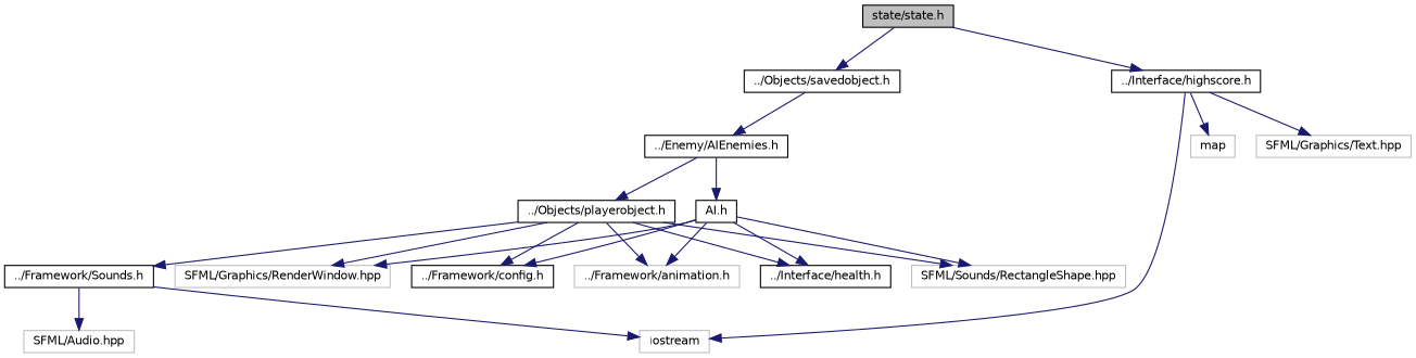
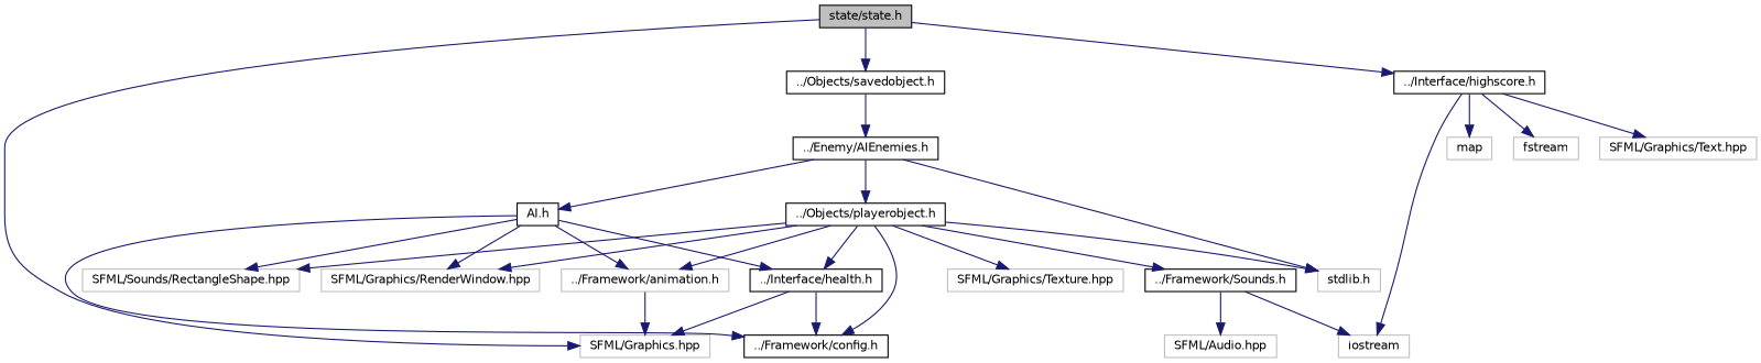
  digraph {
    node [color=grey75 fillcolor=white fontname=Helvetica fontsize=10 shape=record style=filled]
    edge [color=midnightblue fontname=Helvetica fontsize=10 labelfontname=Helvetica labelfontsize=10 style=solid]
    n1 [color=black fillcolor=grey75 fontcolor=black height=0.2 label="state/state.h" width=0.4]
+   n2 [height=0.2 label="SFML/Graphics.hpp" width=0.4]
    n3 [color=black height=0.2 label="../Objects/savedobject.h" width=0.4]
    n4 [color=black height=0.2 label="../Interface/highscore.h" width=0.4]
    n5 [color=black height=0.2 label="../Enemy/AIEnemies.h" width=0.4]
    n6 [height=0.2 label=iostream width=0.4]
    n7 [height=0.2 label=map width=0.4]
+   n8 [height=0.2 label=fstream width=0.4]
    n9 [height=0.2 label="SFML/Graphics/Text.hpp" width=0.4]
    n10 [color=black height=0.2 label="AI.h" width=0.4]
    n11 [color=black height=0.2 label="../Objects/playerobject.h" width=0.4]
+   n12 [height=0.2 label="stdlib.h" width=0.4]
    n13 [height=0.2 label="SFML/Sounds/RectangleShape.hpp" width=0.4]
    n14 [height=0.2 label="SFML/Graphics/RenderWindow.hpp" width=0.4]
    n15 [color=black height=0.2 label="../Framework/config.h" width=0.4]
    n16 [height=0.2 label="../Framework/animation.h" width=0.4]
    n17 [color=black height=0.2 label="../Interface/health.h" width=0.4]
+   n18 [height=0.2 label="SFML/Graphics/Texture.hpp" width=0.4]
    n19 [color=black height=0.2 label="../Framework/Sounds.h" width=0.4]
    n20 [height=0.2 label="SFML/Audio.hpp" width=0.4]
+   n1 -> n2
    n1 -> n3
    n1 -> n4
    n3 -> n5
    n4 -> n6
    n4 -> n7
+   n4 -> n8
    n4 -> n9
    n5 -> n10
    n5 -> n11
+   n5 -> n12
    n10 -> n13
    n10 -> n14
    n10 -> n15
    n10 -> n16
    n10 -> n17
+   n11 -> n12
    n11 -> n13
    n11 -> n14
    n11 -> n15
    n11 -> n16
    n11 -> n17
+   n11 -> n18
    n11 -> n19
+   n16 -> n2
+   n17 -> n2
+   n17 -> n15
    n19 -> n6
    n19 -> n20
  }
